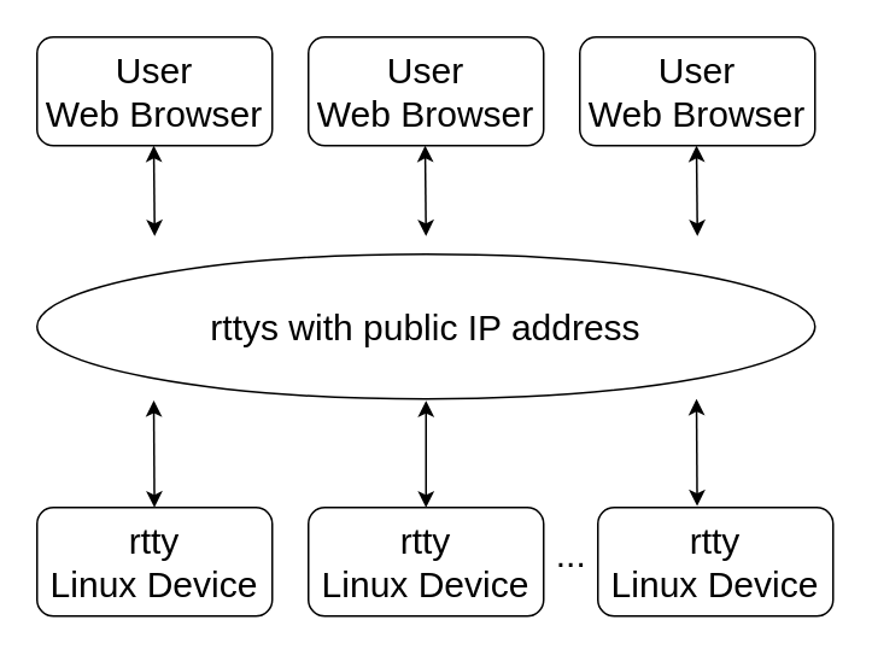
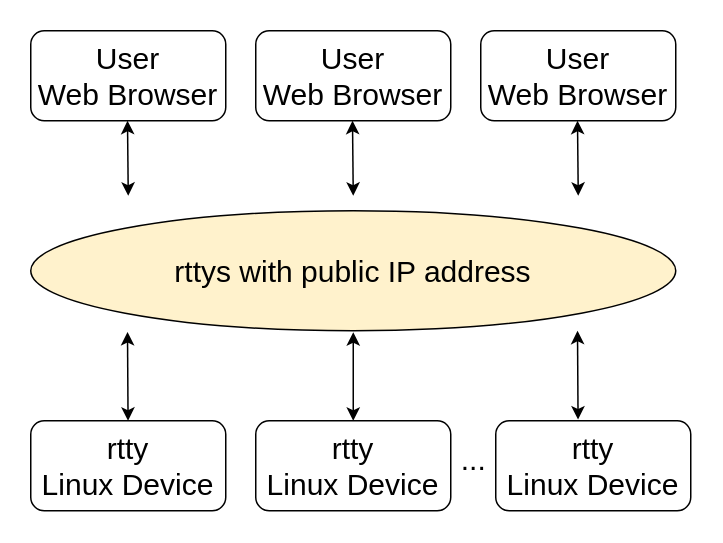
  <mxCell id="0" />
  <mxCell id="1" parent="0" />
  <mxCell id="2" value="&lt;font style=&quot;font-size: 20px;&quot;&gt;User&lt;br style=&quot;font-size: 20px;&quot;&gt;Web Browser&lt;/font&gt;" style="rounded=1;whiteSpace=wrap;html=1;fontSize=20;" parent="1" vertex="1"><mxGeometry x="20" y="20" width="130" height="60" as="geometry" /></mxCell>
- <mxCell id="3" value="rttys with public IP address" style="ellipse;whiteSpace=wrap;html=1;fontSize=20;" parent="1" vertex="1"><mxGeometry x="20" y="140" width="430" height="80" as="geometry" /></mxCell>
+ <mxCell id="3" value="rttys with public IP address" style="ellipse;whiteSpace=wrap;html=1;fontSize=20;fillColor=#fff2cc;" parent="1" vertex="1"><mxGeometry x="20" y="140" width="430" height="80" as="geometry" /></mxCell>
  <mxCell id="4" value="&lt;font style=&quot;font-size: 20px;&quot;&gt;User&lt;br style=&quot;font-size: 20px;&quot;&gt;Web Browser&lt;/font&gt;" style="rounded=1;whiteSpace=wrap;html=1;fontSize=20;" parent="1" vertex="1"><mxGeometry x="170" y="20" width="130" height="60" as="geometry" /></mxCell>
  <mxCell id="5" value="&lt;font style=&quot;font-size: 20px;&quot;&gt;User&lt;br style=&quot;font-size: 20px;&quot;&gt;Web Browser&lt;/font&gt;" style="rounded=1;whiteSpace=wrap;html=1;fontSize=20;" parent="1" vertex="1"><mxGeometry x="320" y="20" width="130" height="60" as="geometry" /></mxCell>
  <mxCell id="6" value="rtty&lt;br&gt;Linux Device" style="rounded=1;whiteSpace=wrap;html=1;fontSize=20;" parent="1" vertex="1"><mxGeometry x="20" y="280" width="130" height="60" as="geometry" /></mxCell>
  <mxCell id="7" value="rtty&lt;br&gt;Linux Device" style="rounded=1;whiteSpace=wrap;html=1;fontSize=20;" parent="1" vertex="1"><mxGeometry x="170" y="280" width="130" height="60" as="geometry" /></mxCell>
  <mxCell id="8" value="rtty&lt;br&gt;Linux Device" style="rounded=1;whiteSpace=wrap;html=1;fontSize=20;" parent="1" vertex="1"><mxGeometry x="330" y="280" width="130" height="60" as="geometry" /></mxCell>
  <mxCell id="9" value="..." style="text;html=1;resizable=0;autosize=1;align=center;verticalAlign=middle;points=[];fillColor=none;strokeColor=none;rounded=0;fontSize=20;" parent="1" vertex="1"><mxGeometry x="300" y="290" width="30" height="30" as="geometry" /></mxCell>
  <mxCell id="10" value="" style="endArrow=classic;startArrow=classic;html=1;fontSize=20;" parent="1" edge="1"><mxGeometry width="50" height="50" relative="1" as="geometry"><mxPoint x="235" y="280" as="sourcePoint" /><mxPoint x="235" y="221" as="targetPoint" /></mxGeometry></mxCell>
  <mxCell id="11" value="" style="endArrow=classic;startArrow=classic;html=1;fontSize=20;" parent="1" edge="1"><mxGeometry width="50" height="50" relative="1" as="geometry"><mxPoint x="235" y="130" as="sourcePoint" /><mxPoint x="234.5" y="80" as="targetPoint" /></mxGeometry></mxCell>
  <mxCell id="12" value="" style="endArrow=classic;startArrow=classic;html=1;fontSize=20;" parent="1" edge="1"><mxGeometry width="50" height="50" relative="1" as="geometry"><mxPoint x="385" y="130" as="sourcePoint" /><mxPoint x="384.5" y="80" as="targetPoint" /></mxGeometry></mxCell>
  <mxCell id="13" value="" style="endArrow=classic;startArrow=classic;html=1;fontSize=20;" parent="1" edge="1"><mxGeometry width="50" height="50" relative="1" as="geometry"><mxPoint x="85" y="130" as="sourcePoint" /><mxPoint x="84.5" y="80" as="targetPoint" /></mxGeometry></mxCell>
  <mxCell id="14" value="" style="endArrow=classic;startArrow=classic;html=1;fontSize=20;entryX=0.438;entryY=1.01;entryDx=0;entryDy=0;entryPerimeter=0;" parent="1" edge="1"><mxGeometry width="50" height="50" relative="1" as="geometry"><mxPoint x="84.88" y="280" as="sourcePoint" /><mxPoint x="84.5" y="220.8" as="targetPoint" /></mxGeometry></mxCell>
  <mxCell id="15" value="" style="endArrow=classic;startArrow=classic;html=1;fontSize=20;entryX=0.438;entryY=1.01;entryDx=0;entryDy=0;entryPerimeter=0;" parent="1" edge="1"><mxGeometry width="50" height="50" relative="1" as="geometry"><mxPoint x="384.88" y="279.2" as="sourcePoint" /><mxPoint x="384.5" y="220" as="targetPoint" /></mxGeometry></mxCell>
